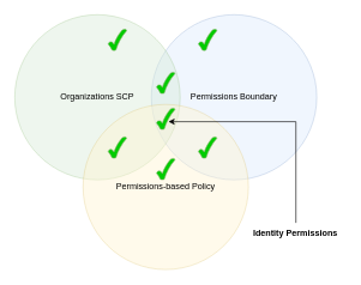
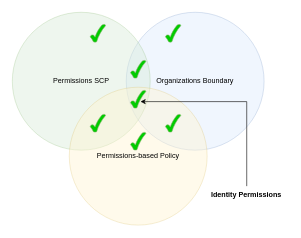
  <mxCell id="0" />
  <mxCell id="1" parent="0" />
- <mxCell id="2" value="Permissions Boundary" style="ellipse;whiteSpace=wrap;html=1;aspect=fixed;fillColor=#dae8fc;strokeColor=#6c8ebf;opacity=40;" vertex="1" parent="1"><mxGeometry x="210" y="20" width="230" height="230" as="geometry" /></mxCell>
- <mxCell id="3" value="Organizations SCP" style="ellipse;whiteSpace=wrap;html=1;aspect=fixed;fillColor=#d5e8d4;strokeColor=#82b366;opacity=40;" vertex="1" parent="1"><mxGeometry x="20" y="20" width="230" height="230" as="geometry" /></mxCell>
+ <mxCell id="2" value="Organizations Boundary" style="ellipse;whiteSpace=wrap;html=1;aspect=fixed;fillColor=#dae8fc;strokeColor=#6c8ebf;opacity=40;" vertex="1" parent="1"><mxGeometry x="210" y="20" width="230" height="230" as="geometry" /></mxCell>
+ <mxCell id="3" value="Permissions SCP" style="ellipse;whiteSpace=wrap;html=1;aspect=fixed;fillColor=#d5e8d4;strokeColor=#82b366;opacity=40;" vertex="1" parent="1"><mxGeometry x="20" y="20" width="230" height="230" as="geometry" /></mxCell>
  <mxCell id="4" value="Permissions-based Policy" style="ellipse;whiteSpace=wrap;html=1;aspect=fixed;fillColor=#fff2cc;strokeColor=#d6b656;opacity=40;" vertex="1" parent="1"><mxGeometry x="115" y="145" width="230" height="230" as="geometry" /></mxCell>
  <mxCell id="5" value="" style="verticalLabelPosition=bottom;verticalAlign=top;html=1;shape=mxgraph.basic.tick;fillColor=#00CC00;strokeColor=#82b366;" vertex="1" parent="1"><mxGeometry x="275.5" y="40" width="25.5" height="30" as="geometry" /></mxCell>
  <mxCell id="6" value="" style="verticalLabelPosition=bottom;verticalAlign=top;html=1;shape=mxgraph.basic.tick;fillColor=#00CC00;strokeColor=#82b366;" vertex="1" parent="1"><mxGeometry x="217.25" y="100" width="25.5" height="30" as="geometry" /></mxCell>
  <mxCell id="7" style="edgeStyle=orthogonalEdgeStyle;rounded=0;orthogonalLoop=1;jettySize=auto;html=1;" edge="1" parent="1" source="13"><mxGeometry relative="1" as="geometry"><mxPoint x="411" y="299" as="sourcePoint" /><mxPoint x="233.75" y="169" as="targetPoint" /><Array as="points"><mxPoint x="411" y="169" /></Array></mxGeometry></mxCell>
  <mxCell id="8" value="" style="verticalLabelPosition=bottom;verticalAlign=top;html=1;shape=mxgraph.basic.tick;fillColor=#00CC00;strokeColor=#82b366;" vertex="1" parent="1"><mxGeometry x="217.25" y="150" width="25.5" height="30" as="geometry" /></mxCell>
  <mxCell id="9" value="" style="verticalLabelPosition=bottom;verticalAlign=top;html=1;shape=mxgraph.basic.tick;fillColor=#00CC00;strokeColor=#82b366;" vertex="1" parent="1"><mxGeometry x="150" y="40" width="25.5" height="30" as="geometry" /></mxCell>
  <mxCell id="10" value="" style="verticalLabelPosition=bottom;verticalAlign=top;html=1;shape=mxgraph.basic.tick;fillColor=#00CC00;strokeColor=#82b366;" vertex="1" parent="1"><mxGeometry x="217.25" y="220" width="25.5" height="30" as="geometry" /></mxCell>
  <mxCell id="11" value="" style="verticalLabelPosition=bottom;verticalAlign=top;html=1;shape=mxgraph.basic.tick;fillColor=#00CC00;strokeColor=#82b366;" vertex="1" parent="1"><mxGeometry x="150" y="190" width="25.5" height="30" as="geometry" /></mxCell>
  <mxCell id="12" value="" style="verticalLabelPosition=bottom;verticalAlign=top;html=1;shape=mxgraph.basic.tick;fillColor=#00CC00;strokeColor=#82b366;" vertex="1" parent="1"><mxGeometry x="275.5" y="190" width="25.5" height="30" as="geometry" /></mxCell>
  <mxCell id="13" value="Identity Permissions" style="text;html=1;align=center;verticalAlign=middle;resizable=0;points=[];autosize=1;strokeColor=none;fillColor=none;fontStyle=1" vertex="1" parent="1"><mxGeometry x="340" y="310" width="140" height="30" as="geometry" /></mxCell>
